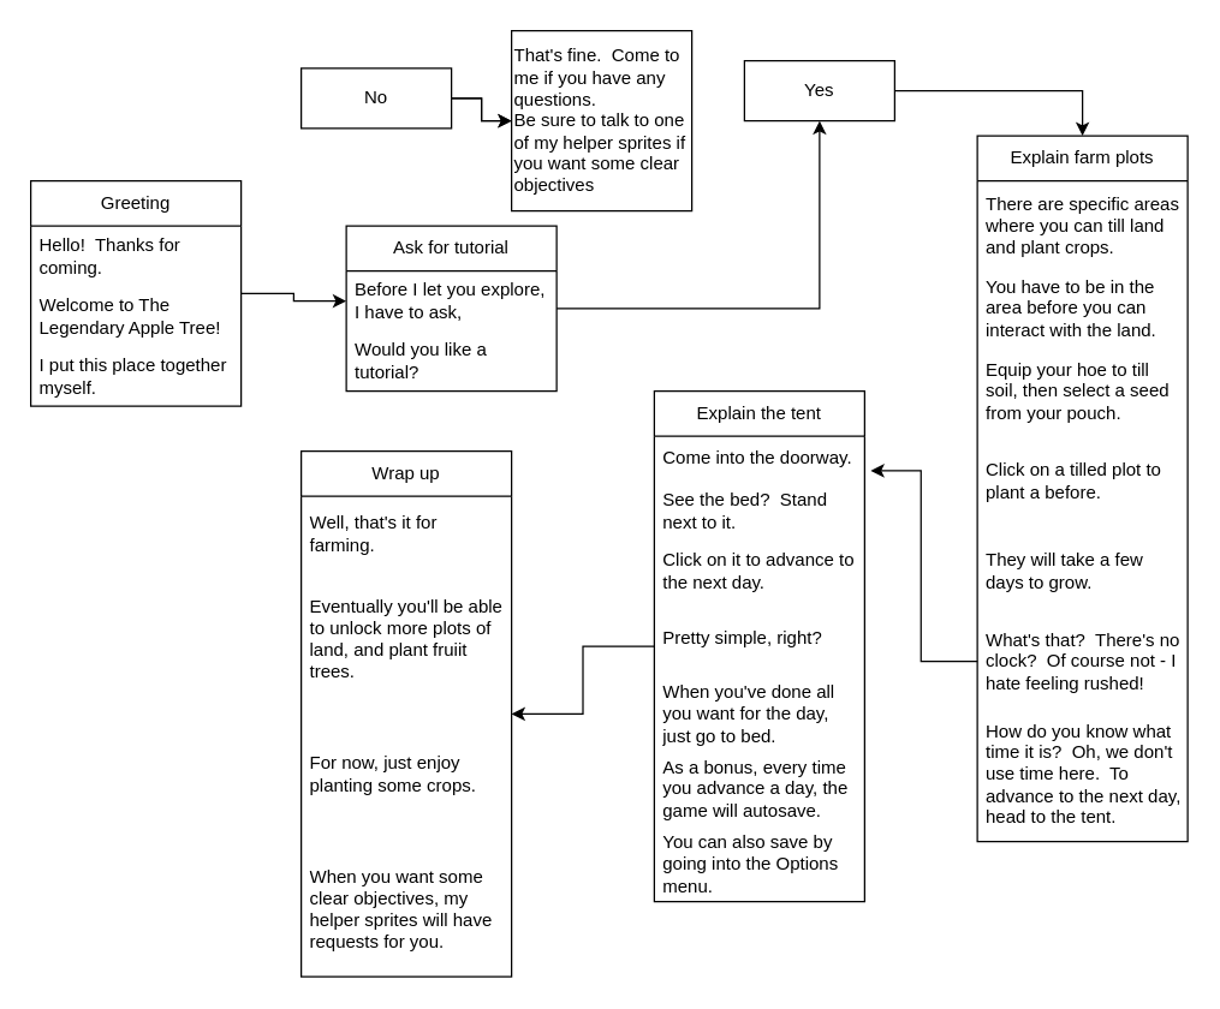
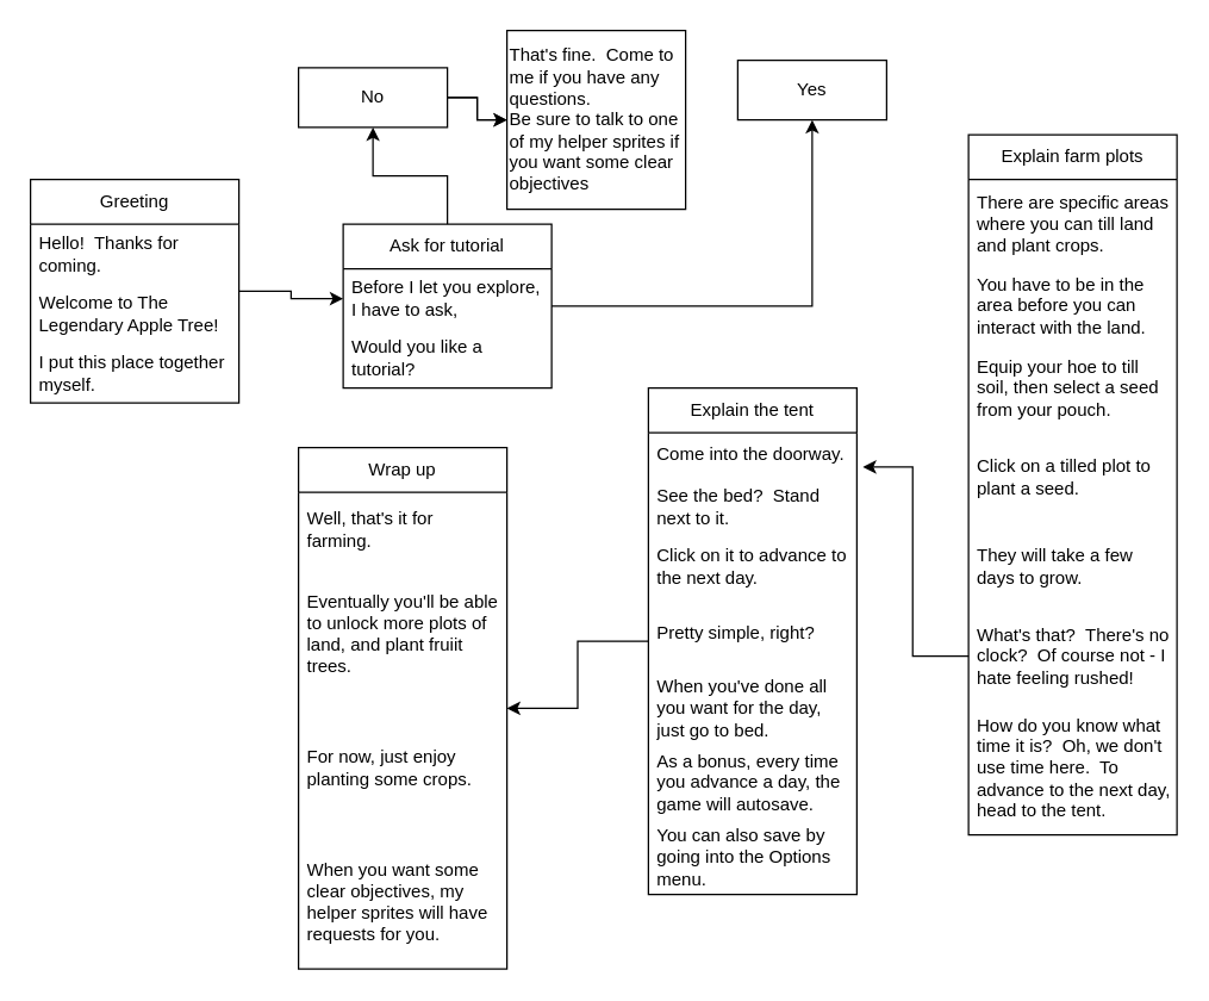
  <mxCell id="0" />
  <mxCell id="1" parent="0" />
  <mxCell id="2" value="" style="edgeStyle=orthogonalEdgeStyle;rounded=0;orthogonalLoop=1;jettySize=auto;html=1;" parent="1" source="3" target="8" edge="1"><mxGeometry relative="1" as="geometry" /></mxCell>
  <mxCell id="3" value="No" style="whiteSpace=wrap;html=1;" parent="1" vertex="1"><mxGeometry x="200" y="45" width="100" height="40" as="geometry" /></mxCell>
- <mxCell id="4" value="" style="edgeStyle=orthogonalEdgeStyle;rounded=0;orthogonalLoop=1;jettySize=auto;html=1;entryX=0.5;entryY=0;entryDx=0;entryDy=0;" parent="1" source="5" target="18" edge="1"><mxGeometry relative="1" as="geometry"><mxPoint x="670" y="50" as="targetPoint" /></mxGeometry></mxCell>
  <mxCell id="5" value="Yes" style="whiteSpace=wrap;html=1;" parent="1" vertex="1"><mxGeometry x="495" y="40" width="100" height="40" as="geometry" /></mxCell>
+ <mxCell id="6" style="edgeStyle=orthogonalEdgeStyle;rounded=0;orthogonalLoop=1;jettySize=auto;html=1;exitX=0.5;exitY=0;exitDx=0;exitDy=0;" parent="1" source="15" target="3" edge="1"><mxGeometry relative="1" as="geometry"><Array as="points" /><mxPoint x="240" y="160" as="sourcePoint" /></mxGeometry></mxCell>
  <mxCell id="7" value="" style="edgeStyle=orthogonalEdgeStyle;rounded=0;orthogonalLoop=1;jettySize=auto;html=1;" parent="1" source="3" target="8" edge="1"><mxGeometry relative="1" as="geometry"><mxPoint x="500" y="50" as="targetPoint" /><mxPoint x="300" y="50" as="sourcePoint" /></mxGeometry></mxCell>
  <mxCell id="8" value="That's fine.&amp;nbsp; Come to me if you have any questions.&lt;br&gt;Be sure to talk to one of my helper sprites if you want some clear objectives" style="whiteSpace=wrap;html=1;align=left;" parent="1" vertex="1"><mxGeometry x="340" y="20" width="120" height="120" as="geometry" /></mxCell>
  <mxCell id="9" style="edgeStyle=orthogonalEdgeStyle;rounded=0;orthogonalLoop=1;jettySize=auto;html=1;" edge="1" parent="1" source="10" target="16"><mxGeometry relative="1" as="geometry"><mxPoint x="240" y="195" as="targetPoint" /></mxGeometry></mxCell>
  <mxCell id="10" value="Greeting" style="swimlane;fontStyle=0;childLayout=stackLayout;horizontal=1;startSize=30;horizontalStack=0;resizeParent=1;resizeParentMax=0;resizeLast=0;collapsible=1;marginBottom=0;whiteSpace=wrap;html=1;" vertex="1" parent="1"><mxGeometry x="20" y="120" width="140" height="150" as="geometry" /></mxCell>
  <mxCell id="11" value="Hello!&amp;nbsp; Thanks for coming." style="text;strokeColor=none;fillColor=none;align=left;verticalAlign=middle;spacingLeft=4;spacingRight=4;overflow=hidden;points=[[0,0.5],[1,0.5]];portConstraint=eastwest;rotatable=0;whiteSpace=wrap;html=1;" vertex="1" parent="10"><mxGeometry y="30" width="140" height="40" as="geometry" /></mxCell>
  <mxCell id="12" value="Welcome to The Legendary Apple Tree!" style="text;strokeColor=none;fillColor=none;align=left;verticalAlign=middle;spacingLeft=4;spacingRight=4;overflow=hidden;points=[[0,0.5],[1,0.5]];portConstraint=eastwest;rotatable=0;whiteSpace=wrap;html=1;" vertex="1" parent="10"><mxGeometry y="70" width="140" height="40" as="geometry" /></mxCell>
  <mxCell id="13" value="I put this place together myself." style="text;strokeColor=none;fillColor=none;align=left;verticalAlign=middle;spacingLeft=4;spacingRight=4;overflow=hidden;points=[[0,0.5],[1,0.5]];portConstraint=eastwest;rotatable=0;whiteSpace=wrap;html=1;" vertex="1" parent="10"><mxGeometry y="110" width="140" height="40" as="geometry" /></mxCell>
  <mxCell id="14" style="edgeStyle=orthogonalEdgeStyle;rounded=0;orthogonalLoop=1;jettySize=auto;html=1;entryX=0.5;entryY=1;entryDx=0;entryDy=0;" edge="1" parent="1" source="15" target="5"><mxGeometry relative="1" as="geometry" /></mxCell>
  <mxCell id="15" value="Ask for tutorial" style="swimlane;fontStyle=0;childLayout=stackLayout;horizontal=1;startSize=30;horizontalStack=0;resizeParent=1;resizeParentMax=0;resizeLast=0;collapsible=1;marginBottom=0;whiteSpace=wrap;html=1;" vertex="1" parent="1"><mxGeometry x="230" y="150" width="140" height="110" as="geometry" /></mxCell>
  <mxCell id="16" value="Before I let you explore, I have to ask," style="text;strokeColor=none;fillColor=none;align=left;verticalAlign=middle;spacingLeft=4;spacingRight=4;overflow=hidden;points=[[0,0.5],[1,0.5]];portConstraint=eastwest;rotatable=0;whiteSpace=wrap;html=1;" vertex="1" parent="15"><mxGeometry y="30" width="140" height="40" as="geometry" /></mxCell>
  <mxCell id="17" value="Would you like a tutorial?" style="text;strokeColor=none;fillColor=none;align=left;verticalAlign=middle;spacingLeft=4;spacingRight=4;overflow=hidden;points=[[0,0.5],[1,0.5]];portConstraint=eastwest;rotatable=0;whiteSpace=wrap;html=1;" vertex="1" parent="15"><mxGeometry y="70" width="140" height="40" as="geometry" /></mxCell>
  <mxCell id="18" value="Explain farm plots" style="swimlane;fontStyle=0;childLayout=stackLayout;horizontal=1;startSize=30;horizontalStack=0;resizeParent=1;resizeParentMax=0;resizeLast=0;collapsible=1;marginBottom=0;whiteSpace=wrap;html=1;" vertex="1" parent="1"><mxGeometry x="650" y="90" width="140" height="470" as="geometry" /></mxCell>
  <mxCell id="19" value="There are specific areas where you can till land and plant crops." style="text;strokeColor=none;fillColor=none;align=left;verticalAlign=middle;spacingLeft=4;spacingRight=4;overflow=hidden;points=[[0,0.5],[1,0.5]];portConstraint=eastwest;rotatable=0;whiteSpace=wrap;html=1;" vertex="1" parent="18"><mxGeometry y="30" width="140" height="60" as="geometry" /></mxCell>
  <mxCell id="20" value="You have to be in the area before you can interact with the land." style="text;strokeColor=none;fillColor=none;align=left;verticalAlign=middle;spacingLeft=4;spacingRight=4;overflow=hidden;points=[[0,0.5],[1,0.5]];portConstraint=eastwest;rotatable=0;whiteSpace=wrap;html=1;" vertex="1" parent="18"><mxGeometry y="90" width="140" height="50" as="geometry" /></mxCell>
  <mxCell id="21" value="Equip your hoe to till soil, then select a seed from your pouch." style="text;strokeColor=none;fillColor=none;align=left;verticalAlign=middle;spacingLeft=4;spacingRight=4;overflow=hidden;points=[[0,0.5],[1,0.5]];portConstraint=eastwest;rotatable=0;whiteSpace=wrap;html=1;" vertex="1" parent="18"><mxGeometry y="140" width="140" height="60" as="geometry" /></mxCell>
- <mxCell id="22" value="Click on a tilled plot to plant a before." style="text;strokeColor=none;fillColor=none;align=left;verticalAlign=middle;spacingLeft=4;spacingRight=4;overflow=hidden;points=[[0,0.5],[1,0.5]];portConstraint=eastwest;rotatable=0;whiteSpace=wrap;html=1;" vertex="1" parent="18"><mxGeometry y="200" width="140" height="60" as="geometry" /></mxCell>
+ <mxCell id="22" value="Click on a tilled plot to plant a seed." style="text;strokeColor=none;fillColor=none;align=left;verticalAlign=middle;spacingLeft=4;spacingRight=4;overflow=hidden;points=[[0,0.5],[1,0.5]];portConstraint=eastwest;rotatable=0;whiteSpace=wrap;html=1;" vertex="1" parent="18"><mxGeometry y="200" width="140" height="60" as="geometry" /></mxCell>
  <mxCell id="23" value="They will take a few days to grow." style="text;strokeColor=none;fillColor=none;align=left;verticalAlign=middle;spacingLeft=4;spacingRight=4;overflow=hidden;points=[[0,0.5],[1,0.5]];portConstraint=eastwest;rotatable=0;whiteSpace=wrap;html=1;" vertex="1" parent="18"><mxGeometry y="260" width="140" height="60" as="geometry" /></mxCell>
  <mxCell id="24" value="What's that?&amp;nbsp; There's no clock?&amp;nbsp; Of course not - I hate feeling rushed!" style="text;strokeColor=none;fillColor=none;align=left;verticalAlign=middle;spacingLeft=4;spacingRight=4;overflow=hidden;points=[[0,0.5],[1,0.5]];portConstraint=eastwest;rotatable=0;whiteSpace=wrap;html=1;" vertex="1" parent="18"><mxGeometry y="320" width="140" height="60" as="geometry" /></mxCell>
  <mxCell id="25" value="How do you know what time it is?&amp;nbsp; Oh, we don't use time here.&amp;nbsp; To advance to the next day, head to the tent." style="text;strokeColor=none;fillColor=none;align=left;verticalAlign=middle;spacingLeft=4;spacingRight=4;overflow=hidden;points=[[0,0.5],[1,0.5]];portConstraint=eastwest;rotatable=0;whiteSpace=wrap;html=1;" vertex="1" parent="18"><mxGeometry y="380" width="140" height="90" as="geometry" /></mxCell>
  <mxCell id="26" value="" style="edgeStyle=orthogonalEdgeStyle;rounded=0;orthogonalLoop=1;jettySize=auto;html=1;" edge="1" parent="1" source="27" target="36"><mxGeometry relative="1" as="geometry" /></mxCell>
  <mxCell id="27" value="Explain the tent" style="swimlane;fontStyle=0;childLayout=stackLayout;horizontal=1;startSize=30;horizontalStack=0;resizeParent=1;resizeParentMax=0;resizeLast=0;collapsible=1;marginBottom=0;whiteSpace=wrap;html=1;" vertex="1" parent="1"><mxGeometry x="435" y="260" width="140" height="340" as="geometry" /></mxCell>
  <mxCell id="28" value="Come into the doorway." style="text;strokeColor=none;fillColor=none;align=left;verticalAlign=middle;spacingLeft=4;spacingRight=4;overflow=hidden;points=[[0,0.5],[1,0.5]];portConstraint=eastwest;rotatable=0;whiteSpace=wrap;html=1;" vertex="1" parent="27"><mxGeometry y="30" width="140" height="30" as="geometry" /></mxCell>
  <mxCell id="29" value="See the bed?&amp;nbsp; Stand next to it." style="text;strokeColor=none;fillColor=none;align=left;verticalAlign=middle;spacingLeft=4;spacingRight=4;overflow=hidden;points=[[0,0.5],[1,0.5]];portConstraint=eastwest;rotatable=0;whiteSpace=wrap;html=1;" vertex="1" parent="27"><mxGeometry y="60" width="140" height="40" as="geometry" /></mxCell>
  <mxCell id="30" value="Click on it to advance to the next day." style="text;strokeColor=none;fillColor=none;align=left;verticalAlign=middle;spacingLeft=4;spacingRight=4;overflow=hidden;points=[[0,0.5],[1,0.5]];portConstraint=eastwest;rotatable=0;whiteSpace=wrap;html=1;" vertex="1" parent="27"><mxGeometry y="100" width="140" height="40" as="geometry" /></mxCell>
  <mxCell id="31" value="Pretty simple, right?" style="text;strokeColor=none;fillColor=none;align=left;verticalAlign=middle;spacingLeft=4;spacingRight=4;overflow=hidden;points=[[0,0.5],[1,0.5]];portConstraint=eastwest;rotatable=0;whiteSpace=wrap;html=1;" vertex="1" parent="27"><mxGeometry y="140" width="140" height="50" as="geometry" /></mxCell>
  <mxCell id="32" value="When you've done all you want for the day, just go to bed." style="text;strokeColor=none;fillColor=none;align=left;verticalAlign=middle;spacingLeft=4;spacingRight=4;overflow=hidden;points=[[0,0.5],[1,0.5]];portConstraint=eastwest;rotatable=0;whiteSpace=wrap;html=1;" vertex="1" parent="27"><mxGeometry y="190" width="140" height="50" as="geometry" /></mxCell>
  <mxCell id="33" value="As a bonus, every time you advance a day, the game will autosave." style="text;strokeColor=none;fillColor=none;align=left;verticalAlign=middle;spacingLeft=4;spacingRight=4;overflow=hidden;points=[[0,0.5],[1,0.5]];portConstraint=eastwest;rotatable=0;whiteSpace=wrap;html=1;" vertex="1" parent="27"><mxGeometry y="240" width="140" height="50" as="geometry" /></mxCell>
  <mxCell id="34" value="You can also save by going into the Options menu." style="text;strokeColor=none;fillColor=none;align=left;verticalAlign=middle;spacingLeft=4;spacingRight=4;overflow=hidden;points=[[0,0.5],[1,0.5]];portConstraint=eastwest;rotatable=0;whiteSpace=wrap;html=1;" vertex="1" parent="27"><mxGeometry y="290" width="140" height="50" as="geometry" /></mxCell>
  <mxCell id="35" style="edgeStyle=orthogonalEdgeStyle;rounded=0;orthogonalLoop=1;jettySize=auto;html=1;entryX=1.029;entryY=0.767;entryDx=0;entryDy=0;entryPerimeter=0;" edge="1" parent="1" source="24" target="28"><mxGeometry relative="1" as="geometry"><mxPoint x="530" y="310" as="targetPoint" /></mxGeometry></mxCell>
  <mxCell id="36" value="Wrap up" style="swimlane;fontStyle=0;childLayout=stackLayout;horizontal=1;startSize=30;horizontalStack=0;resizeParent=1;resizeParentMax=0;resizeLast=0;collapsible=1;marginBottom=0;whiteSpace=wrap;html=1;" vertex="1" parent="1"><mxGeometry x="200" y="300" width="140" height="350" as="geometry" /></mxCell>
  <mxCell id="37" value="Well, that's it for farming." style="text;strokeColor=none;fillColor=none;align=left;verticalAlign=middle;spacingLeft=4;spacingRight=4;overflow=hidden;points=[[0,0.5],[1,0.5]];portConstraint=eastwest;rotatable=0;whiteSpace=wrap;html=1;" vertex="1" parent="36"><mxGeometry y="30" width="140" height="50" as="geometry" /></mxCell>
  <mxCell id="38" value="Eventually you'll be able to unlock more plots of land, and plant fruiit trees." style="text;strokeColor=none;fillColor=none;align=left;verticalAlign=middle;spacingLeft=4;spacingRight=4;overflow=hidden;points=[[0,0.5],[1,0.5]];portConstraint=eastwest;rotatable=0;whiteSpace=wrap;html=1;" vertex="1" parent="36"><mxGeometry y="80" width="140" height="90" as="geometry" /></mxCell>
  <mxCell id="39" value="For now, just enjoy planting some crops." style="text;strokeColor=none;fillColor=none;align=left;verticalAlign=middle;spacingLeft=4;spacingRight=4;overflow=hidden;points=[[0,0.5],[1,0.5]];portConstraint=eastwest;rotatable=0;whiteSpace=wrap;html=1;" vertex="1" parent="36"><mxGeometry y="170" width="140" height="90" as="geometry" /></mxCell>
  <mxCell id="40" value="When you want some clear objectives, my helper sprites will have requests for you." style="text;strokeColor=none;fillColor=none;align=left;verticalAlign=middle;spacingLeft=4;spacingRight=4;overflow=hidden;points=[[0,0.5],[1,0.5]];portConstraint=eastwest;rotatable=0;whiteSpace=wrap;html=1;" vertex="1" parent="36"><mxGeometry y="260" width="140" height="90" as="geometry" /></mxCell>
